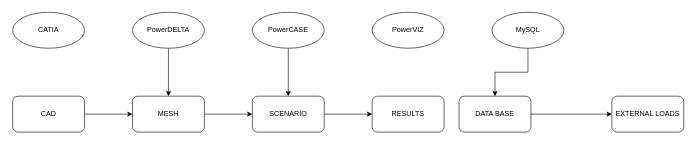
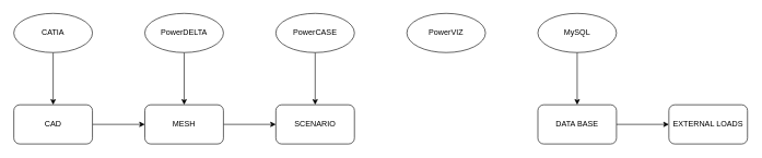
  <mxCell id="0" />
  <mxCell id="1" parent="0" />
  <mxCell id="2" value="" style="edgeStyle=orthogonalEdgeStyle;rounded=0;orthogonalLoop=1;jettySize=auto;html=1;" edge="1" parent="1" source="4" target="7"><mxGeometry relative="1" as="geometry" /></mxCell>
+ <mxCell id="3" value="" style="edgeStyle=orthogonalEdgeStyle;rounded=0;orthogonalLoop=1;jettySize=auto;html=1;" edge="1" parent="1" source="16" target="4"><mxGeometry relative="1" as="geometry" /></mxCell>
  <mxCell id="4" value="CAD" style="rounded=1;whiteSpace=wrap;html=1;" vertex="1" parent="1"><mxGeometry x="20" y="160" width="120" height="60" as="geometry" /></mxCell>
  <mxCell id="5" value="" style="edgeStyle=orthogonalEdgeStyle;rounded=0;orthogonalLoop=1;jettySize=auto;html=1;" edge="1" parent="1" source="7" target="10"><mxGeometry relative="1" as="geometry" /></mxCell>
  <mxCell id="6" value="" style="edgeStyle=orthogonalEdgeStyle;rounded=0;orthogonalLoop=1;jettySize=auto;html=1;" edge="1" parent="1" source="17" target="7"><mxGeometry relative="1" as="geometry" /></mxCell>
  <mxCell id="7" value="MESH" style="rounded=1;whiteSpace=wrap;html=1;" vertex="1" parent="1"><mxGeometry x="220" y="160" width="120" height="60" as="geometry" /></mxCell>
- <mxCell id="8" value="" style="edgeStyle=orthogonalEdgeStyle;rounded=0;orthogonalLoop=1;jettySize=auto;html=1;" edge="1" parent="1" source="10" target="11"><mxGeometry relative="1" as="geometry" /></mxCell>
  <mxCell id="9" value="" style="edgeStyle=orthogonalEdgeStyle;rounded=0;orthogonalLoop=1;jettySize=auto;html=1;" edge="1" parent="1" source="18" target="10"><mxGeometry relative="1" as="geometry" /></mxCell>
  <mxCell id="10" value="SCENARIO" style="rounded=1;whiteSpace=wrap;html=1;" vertex="1" parent="1"><mxGeometry x="420" y="160" width="120" height="60" as="geometry" /></mxCell>
- <mxCell id="11" value="RESULTS" style="rounded=1;whiteSpace=wrap;html=1;" vertex="1" parent="1"><mxGeometry x="620" y="160" width="120" height="60" as="geometry" /></mxCell>
  <mxCell id="12" value="" style="edgeStyle=orthogonalEdgeStyle;rounded=0;orthogonalLoop=1;jettySize=auto;html=1;" edge="1" parent="1" source="14" target="15"><mxGeometry relative="1" as="geometry" /></mxCell>
  <mxCell id="13" value="" style="edgeStyle=orthogonalEdgeStyle;rounded=0;orthogonalLoop=1;jettySize=auto;html=1;" edge="1" parent="1" source="20" target="14"><mxGeometry relative="1" as="geometry" /></mxCell>
- <mxCell id="14" value="DATA BASE" style="rounded=1;whiteSpace=wrap;html=1;" vertex="1" parent="1"><mxGeometry x="765" y="160" width="120" height="60" as="geometry" /></mxCell>
+ <mxCell id="14" value="DATA BASE" style="rounded=1;whiteSpace=wrap;html=1;" vertex="1" parent="1"><mxGeometry x="820" y="160" width="120" height="60" as="geometry" /></mxCell>
  <mxCell id="15" value="EXTERNAL LOADS" style="rounded=1;whiteSpace=wrap;html=1;" vertex="1" parent="1"><mxGeometry x="1020" y="160" width="120" height="60" as="geometry" /></mxCell>
  <mxCell id="16" value="CATIA" style="ellipse;whiteSpace=wrap;html=1;rounded=1;" vertex="1" parent="1"><mxGeometry x="20" y="20" width="120" height="60" as="geometry" /></mxCell>
  <mxCell id="17" value="PowerDELTA" style="ellipse;whiteSpace=wrap;html=1;rounded=1;" vertex="1" parent="1"><mxGeometry x="220" y="20" width="120" height="60" as="geometry" /></mxCell>
  <mxCell id="18" value="PowerCASE" style="ellipse;whiteSpace=wrap;html=1;rounded=1;" vertex="1" parent="1"><mxGeometry x="420" y="20" width="120" height="60" as="geometry" /></mxCell>
  <mxCell id="19" value="PowerVIZ" style="ellipse;whiteSpace=wrap;html=1;rounded=1;" vertex="1" parent="1"><mxGeometry x="620" y="20" width="120" height="60" as="geometry" /></mxCell>
  <mxCell id="20" value="MySQL" style="ellipse;whiteSpace=wrap;html=1;rounded=1;" vertex="1" parent="1"><mxGeometry x="820" y="20" width="120" height="60" as="geometry" /></mxCell>
